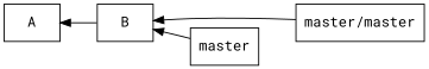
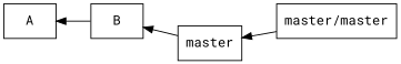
  digraph {
    fontname="Roboto Mono"
    rankdir=RL
    node [fontname="Roboto Mono" shape=rectangle style="fill=green!20"]
    edge [fontname="Roboto Mono"]
    B
    A
    master [style="fill=yellow!20"]
    n4 [label="master/master" style="fill=yellow!20"]
    B -> A
    master -> B
-   n4 -> B
+   n4 -> master
  }
